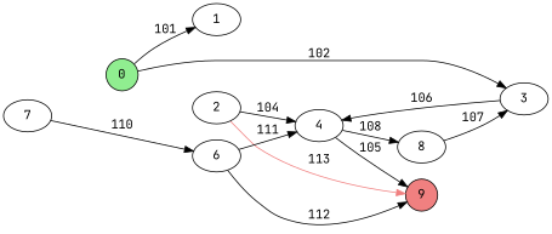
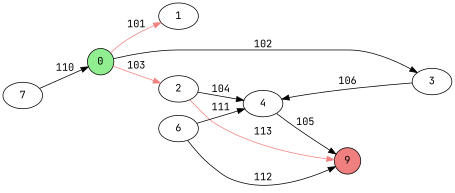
  digraph {
    fontname="JetBrains Mono"
    rankdir=LR
    node [fontname="JetBrains Mono"]
    edge [fontname="JetBrains Mono"]
    0 [fillcolor=lightgreen shape=circle style=filled]
    1
    2
    3
    4
    n6 [fillcolor=lightcoral label=9 shape=circle style=filled]
-   8
    7
    6
-   0 -> 1 [label=101]
+   0 -> 1 [label=101 color=lightcoral]
+   0 -> 2 [color=lightcoral label=103]
    0 -> 3 [label=102]
    2 -> 4 [label=104]
    2 -> n6 [color=lightcoral label=113]
    3 -> 4 [label=106]
    4 -> n6 [label=105]
-   4 -> 8 [label=108]
-   8 -> 3 [label=107]
-   7 -> 6 [label=110]
+   7 -> 0 [label=110]
    6 -> 4 [label=111]
    6 -> n6 [label=112]
  }
